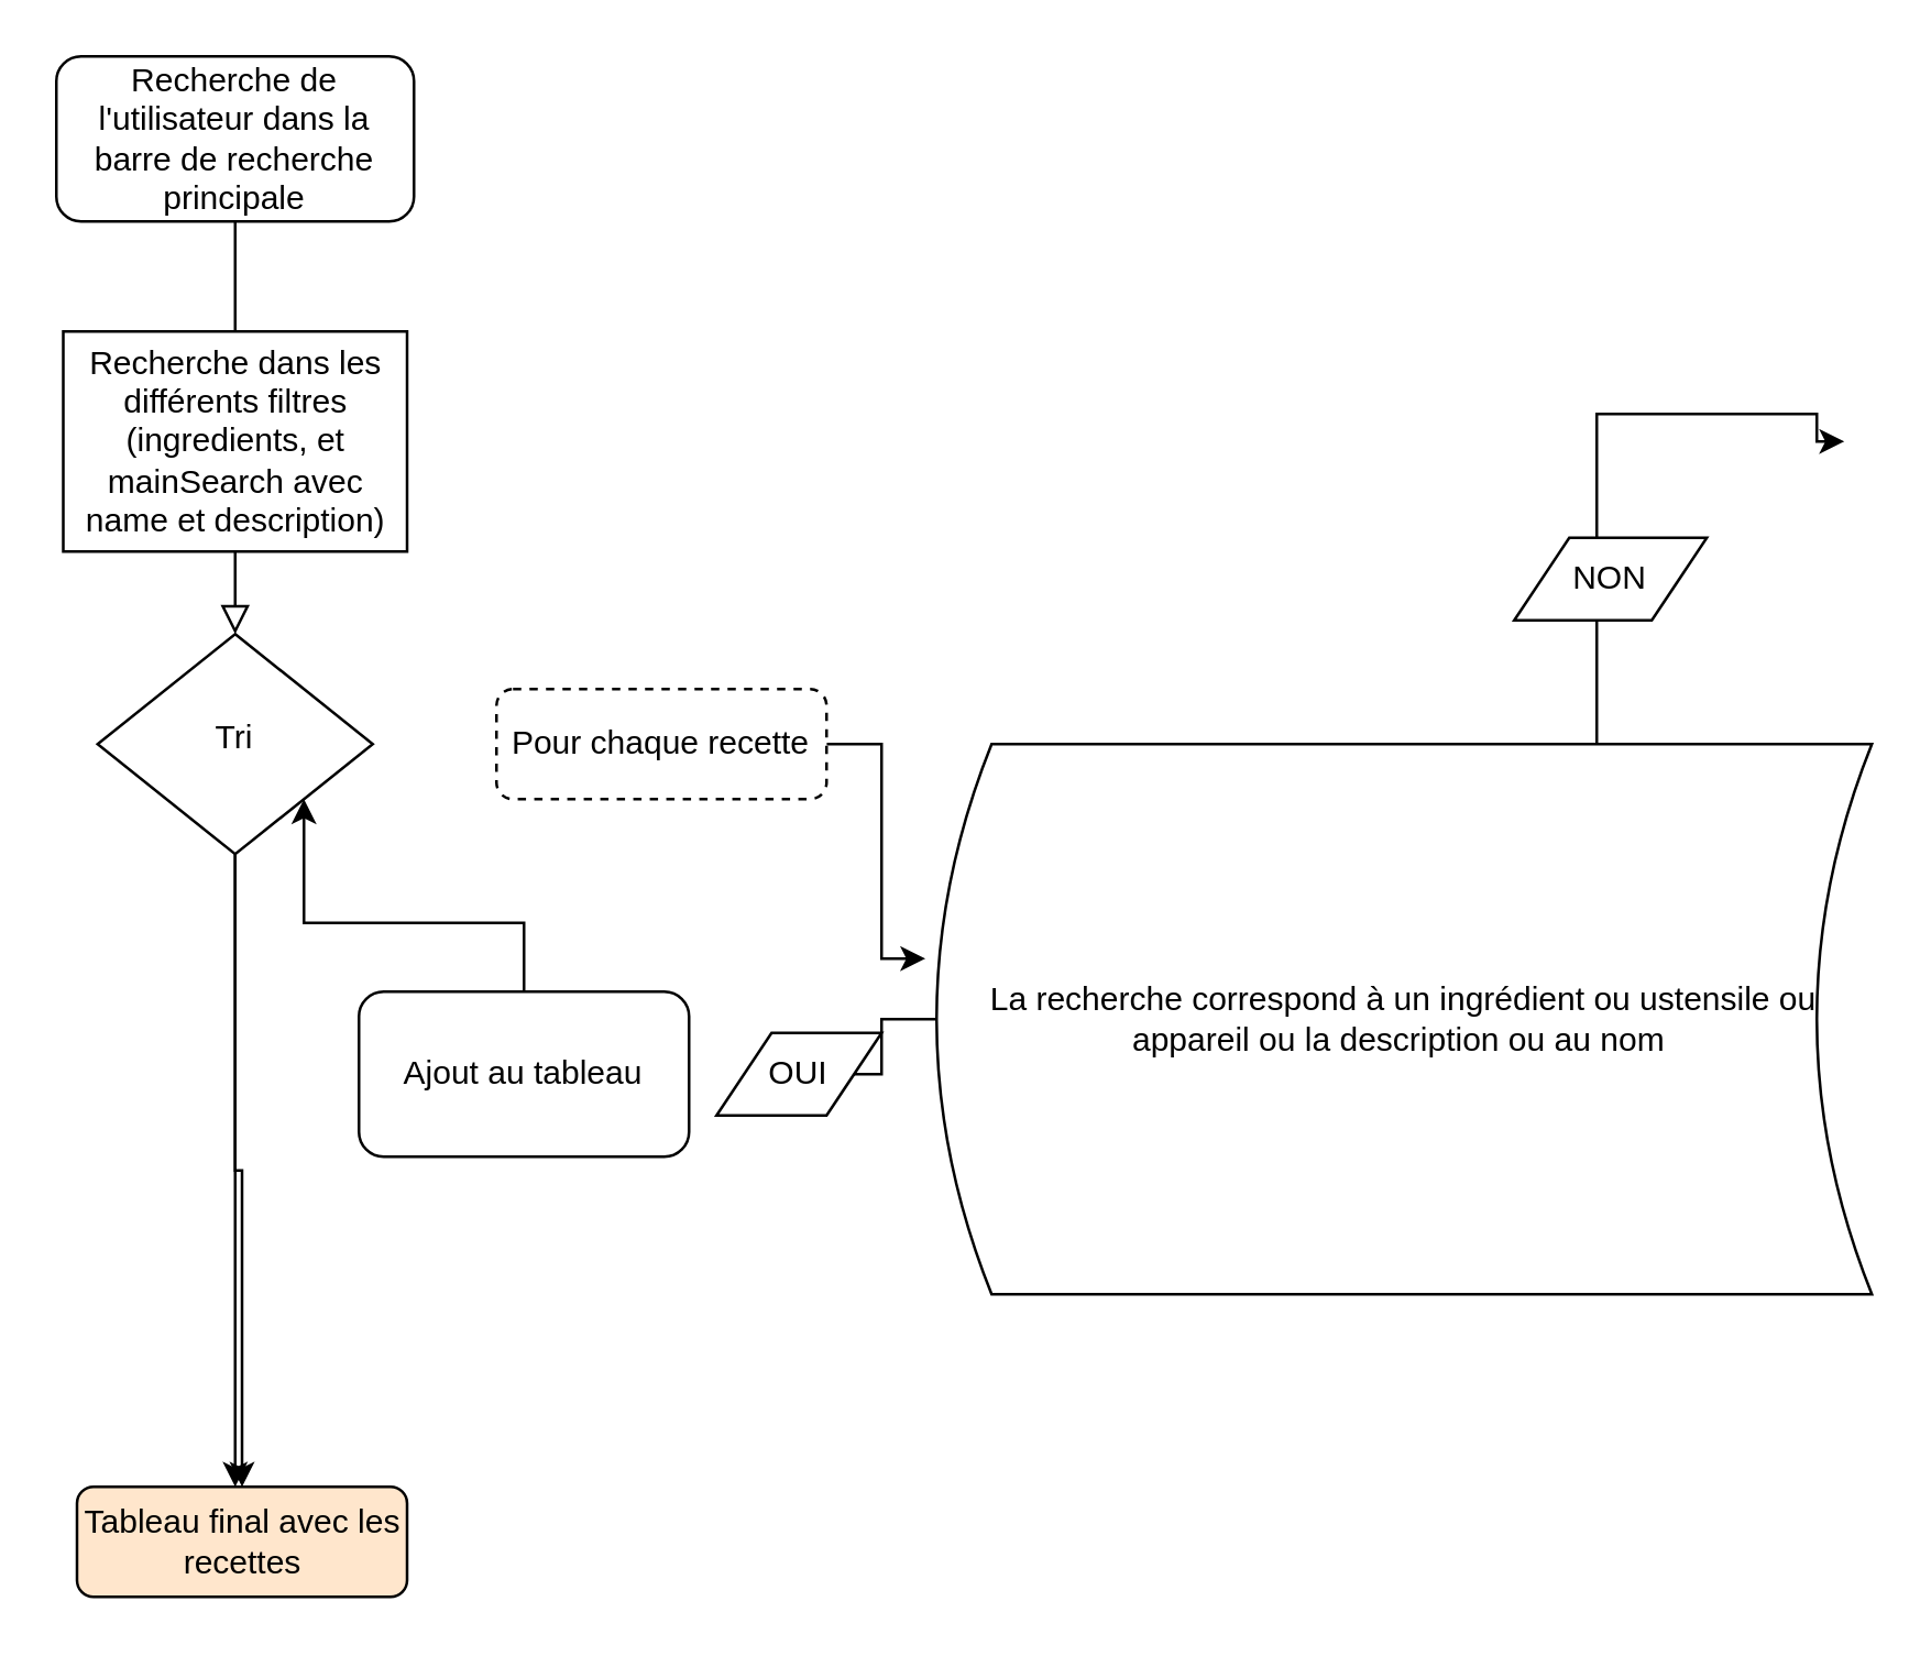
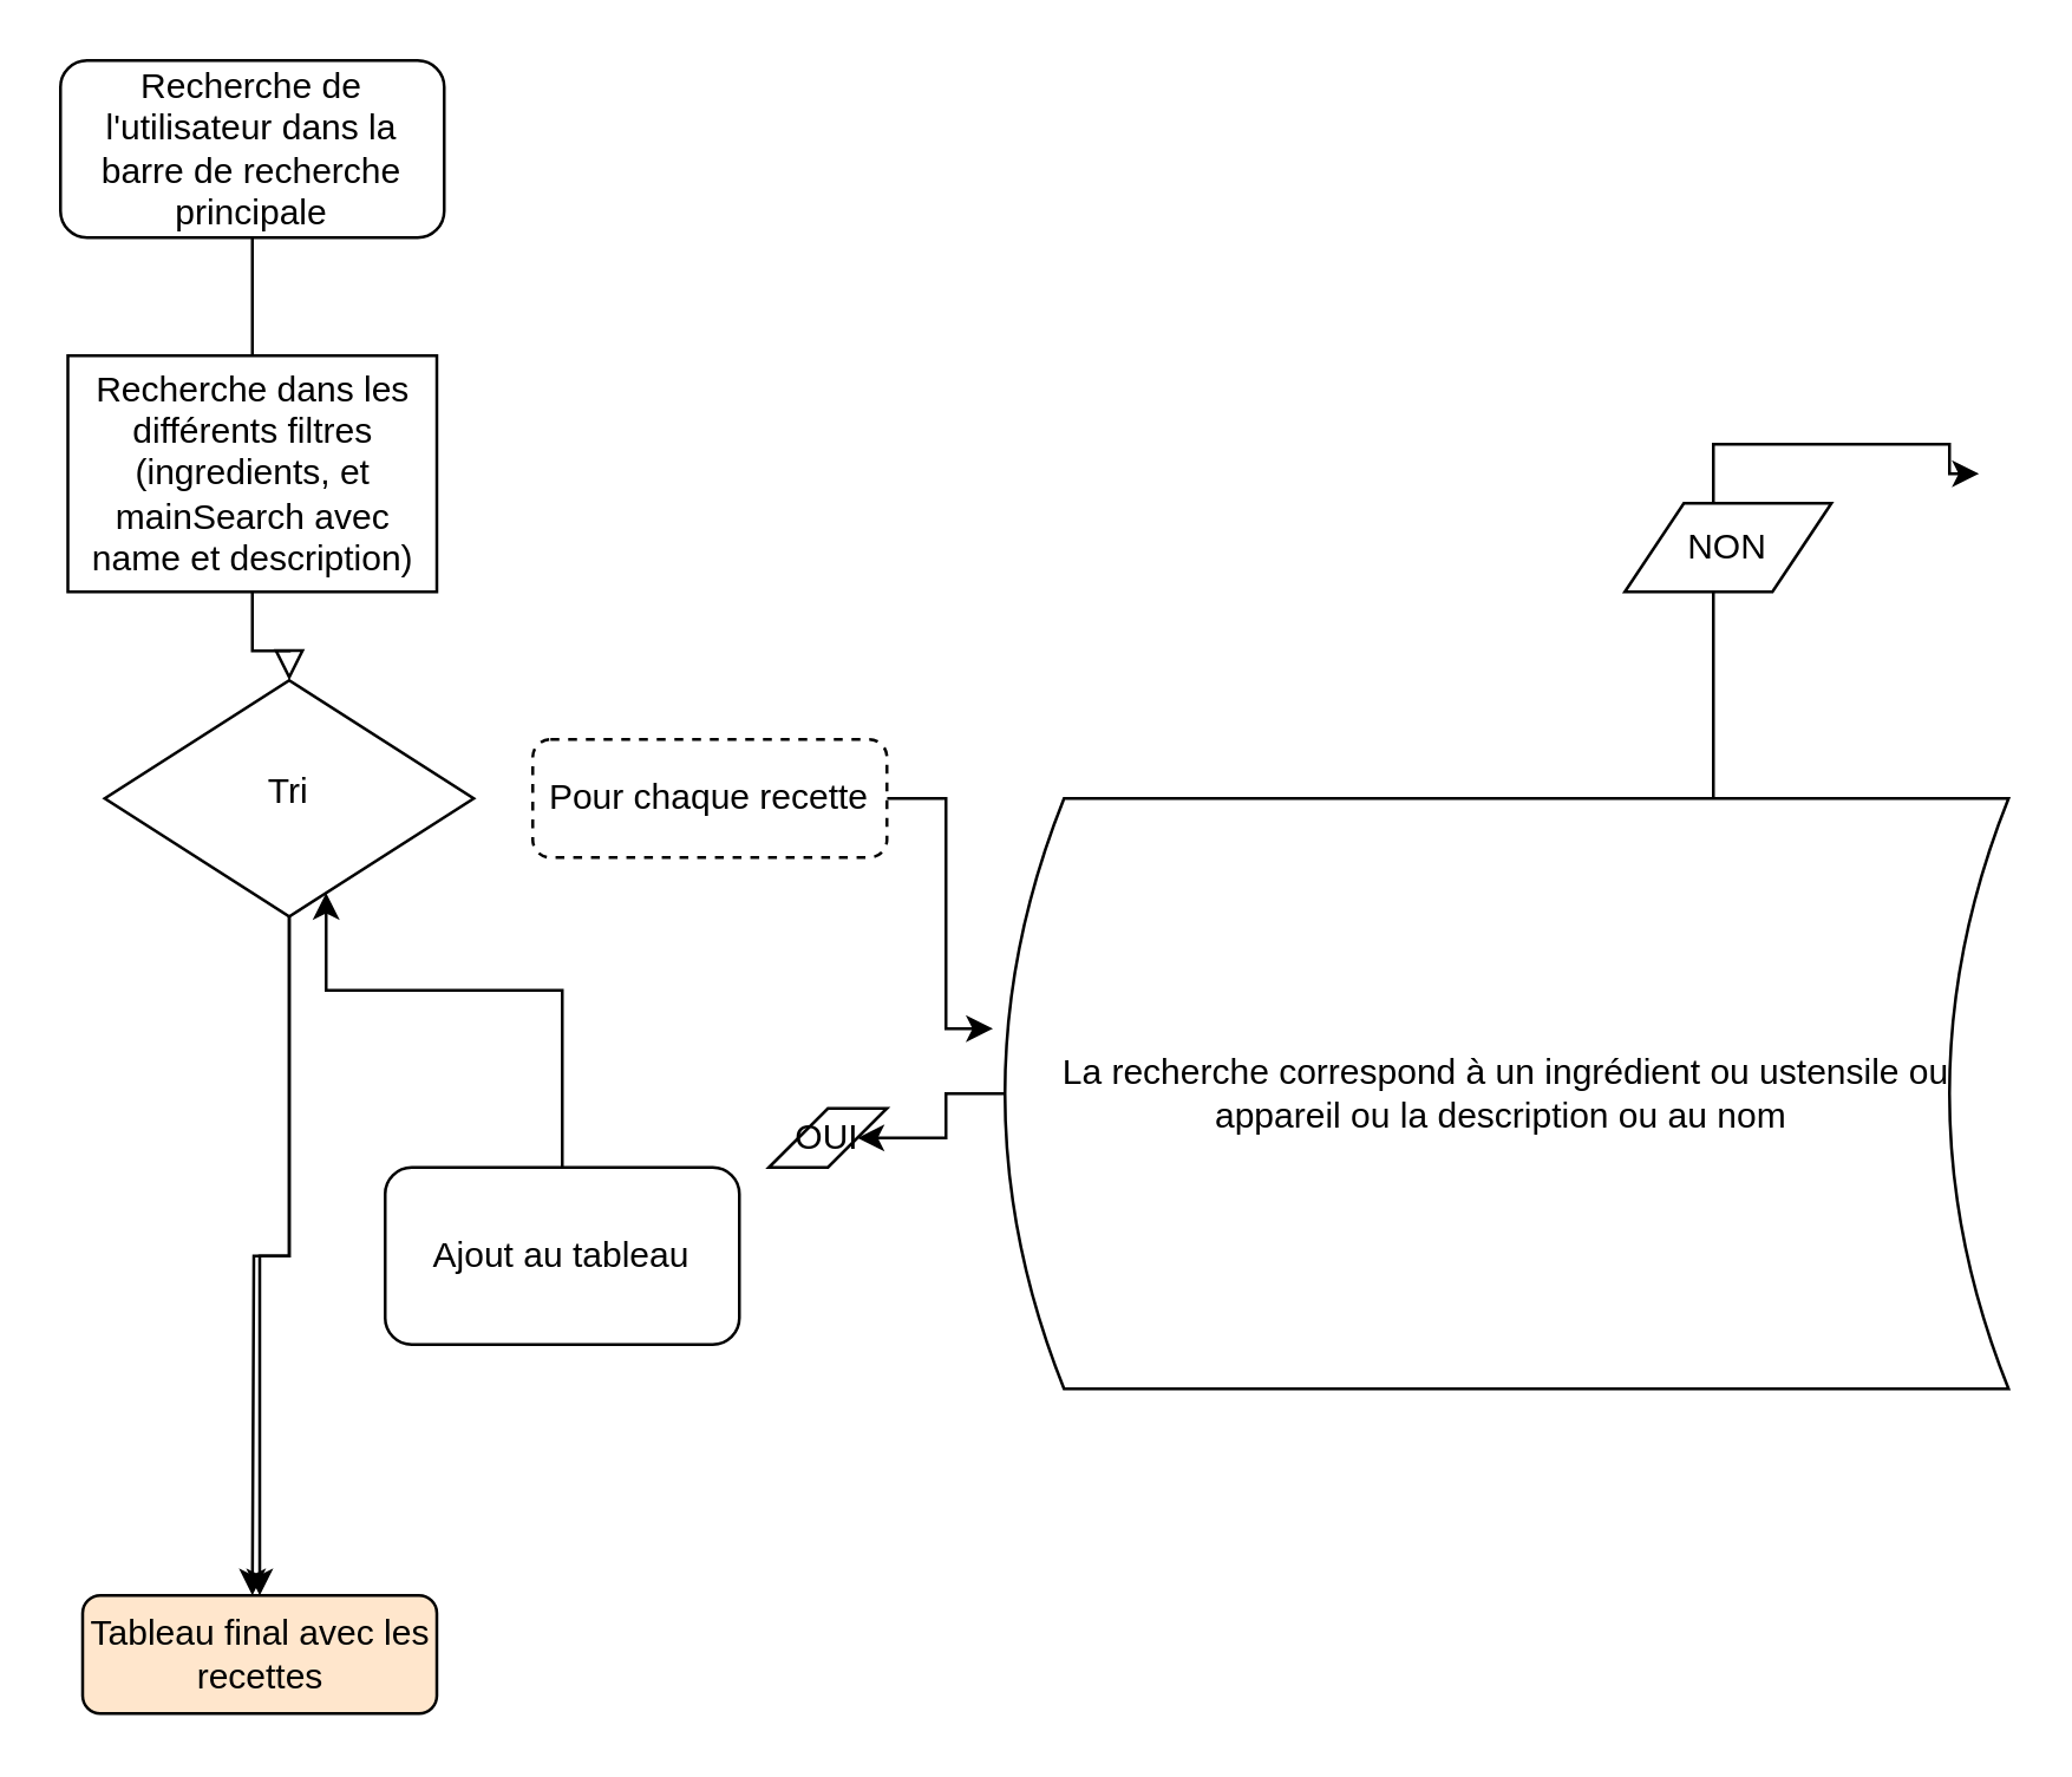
  <mxCell id="0" />
  <mxCell id="1" parent="0" />
  <mxCell id="2" value="" style="rounded=0;html=1;jettySize=auto;orthogonalLoop=1;fontSize=11;endArrow=block;endFill=0;endSize=8;strokeWidth=1;shadow=0;labelBackgroundColor=none;edgeStyle=orthogonalEdgeStyle;startArrow=none;" parent="1" source="10" target="5" edge="1"><mxGeometry relative="1" as="geometry" /></mxCell>
  <mxCell id="3" value="Recherche de l'utilisateur dans la barre de recherche principale" style="rounded=1;whiteSpace=wrap;html=1;fontSize=12;glass=0;strokeWidth=1;shadow=0;" parent="1" vertex="1"><mxGeometry x="20" y="20" width="130" height="60" as="geometry" /></mxCell>
  <mxCell id="4" value="" style="edgeStyle=orthogonalEdgeStyle;rounded=0;orthogonalLoop=1;jettySize=auto;html=1;" edge="1" parent="1" source="5" target="9"><mxGeometry relative="1" as="geometry" /></mxCell>
- <mxCell id="5" value="Tri" style="rhombus;whiteSpace=wrap;html=1;shadow=0;fontFamily=Helvetica;fontSize=12;align=center;strokeWidth=1;spacing=6;spacingTop=-4;" parent="1" vertex="1"><mxGeometry x="35" y="230" width="100" height="80" as="geometry" /></mxCell>
+ <mxCell id="5" value="Tri" style="rhombus;whiteSpace=wrap;html=1;shadow=0;fontFamily=Helvetica;fontSize=12;align=center;strokeWidth=1;spacing=6;spacingTop=-4;" parent="1" vertex="1"><mxGeometry x="35" y="230" width="125" height="80" as="geometry" /></mxCell>
  <mxCell id="6" value="" style="edgeStyle=orthogonalEdgeStyle;rounded=0;orthogonalLoop=1;jettySize=auto;html=1;entryX=-0.012;entryY=0.39;entryDx=0;entryDy=0;entryPerimeter=0;" edge="1" parent="1" source="7" target="14"><mxGeometry relative="1" as="geometry" /></mxCell>
  <mxCell id="7" value="Pour chaque recette" style="rounded=1;whiteSpace=wrap;html=1;fontSize=12;glass=0;strokeWidth=1;shadow=0;dashed=1;" parent="1" vertex="1"><mxGeometry x="180" y="250" width="120" height="40" as="geometry" /></mxCell>
  <mxCell id="8" value="" style="edgeStyle=orthogonalEdgeStyle;rounded=0;orthogonalLoop=1;jettySize=auto;html=1;exitX=0.5;exitY=1;exitDx=0;exitDy=0;" edge="1" parent="1" source="5"><mxGeometry relative="1" as="geometry"><mxPoint x="85" y="450" as="sourcePoint" /><mxPoint x="85" y="540" as="targetPoint" /></mxGeometry></mxCell>
  <mxCell id="9" value="Tableau final avec les recettes" style="rounded=1;whiteSpace=wrap;html=1;fontSize=12;glass=0;strokeWidth=1;shadow=0;fillColor=#ffe6cc;" parent="1" vertex="1"><mxGeometry x="27.5" y="540" width="120" height="40" as="geometry" /></mxCell>
  <mxCell id="10" value="Recherche dans les différents filtres (ingredients, et mainSearch avec name et description)" style="rounded=0;whiteSpace=wrap;html=1;" vertex="1" parent="1"><mxGeometry x="22.5" y="120" width="125" height="80" as="geometry" /></mxCell>
  <mxCell id="11" value="" style="rounded=0;html=1;jettySize=auto;orthogonalLoop=1;fontSize=11;endArrow=none;endFill=0;endSize=8;strokeWidth=1;shadow=0;labelBackgroundColor=none;edgeStyle=orthogonalEdgeStyle;" edge="1" parent="1" source="3" target="10"><mxGeometry relative="1" as="geometry"><mxPoint x="85" y="80" as="sourcePoint" /><mxPoint x="85" y="200" as="targetPoint" /></mxGeometry></mxCell>
  <mxCell id="12" value="" style="edgeStyle=orthogonalEdgeStyle;rounded=0;orthogonalLoop=1;jettySize=auto;html=1;" edge="1" parent="1" source="14"><mxGeometry relative="1" as="geometry"><mxPoint x="670" y="160" as="targetPoint" /><Array as="points"><mxPoint x="580" y="150" /><mxPoint x="660" y="150" /><mxPoint x="660" y="160" /></Array></mxGeometry></mxCell>
  <mxCell id="13" value="" style="edgeStyle=orthogonalEdgeStyle;rounded=0;orthogonalLoop=1;jettySize=auto;html=1;" edge="1" parent="1" source="14" target="18"><mxGeometry relative="1" as="geometry" /></mxCell>
  <mxCell id="14" value="La recherche correspond à un ingrédient ou ustensile ou appareil ou la description ou au nom&amp;nbsp;" style="shape=dataStorage;whiteSpace=wrap;html=1;fixedSize=1;" vertex="1" parent="1"><mxGeometry x="340" y="270" width="340" height="200" as="geometry" /></mxCell>
  <mxCell id="15" value="" style="edgeStyle=orthogonalEdgeStyle;rounded=0;orthogonalLoop=1;jettySize=auto;html=1;" edge="1" parent="1" source="16" target="5"><mxGeometry relative="1" as="geometry"><mxPoint x="100" y="390" as="targetPoint" /><Array as="points"><mxPoint x="190" y="335" /><mxPoint x="110" y="335" /></Array></mxGeometry></mxCell>
- <mxCell id="16" value="Ajout au tableau" style="rounded=1;whiteSpace=wrap;html=1;" vertex="1" parent="1"><mxGeometry x="130" y="360" width="120" height="60" as="geometry" /></mxCell>
- <mxCell id="17" value="NON" style="shape=parallelogram;perimeter=parallelogramPerimeter;whiteSpace=wrap;html=1;fixedSize=1;" vertex="1" parent="1"><mxGeometry x="550" y="195" width="70" height="30" as="geometry" /></mxCell>
- <mxCell id="18" value="OUI" style="shape=parallelogram;perimeter=parallelogramPerimeter;whiteSpace=wrap;html=1;fixedSize=1;" vertex="1" parent="1"><mxGeometry x="260" y="375" width="60" height="30" as="geometry" /></mxCell>
+ <mxCell id="16" value="Ajout au tableau" style="rounded=1;whiteSpace=wrap;html=1;" vertex="1" parent="1"><mxGeometry x="130" y="395" width="120" height="60" as="geometry" /></mxCell>
+ <mxCell id="17" value="NON" style="shape=parallelogram;perimeter=parallelogramPerimeter;whiteSpace=wrap;html=1;fixedSize=1;" vertex="1" parent="1"><mxGeometry x="550" y="170" width="70" height="30" as="geometry" /></mxCell>
+ <mxCell id="18" value="OUI" style="shape=parallelogram;perimeter=parallelogramPerimeter;whiteSpace=wrap;html=1;fixedSize=1;" vertex="1" parent="1"><mxGeometry x="260" y="375" width="40" height="20" as="geometry" /></mxCell>
